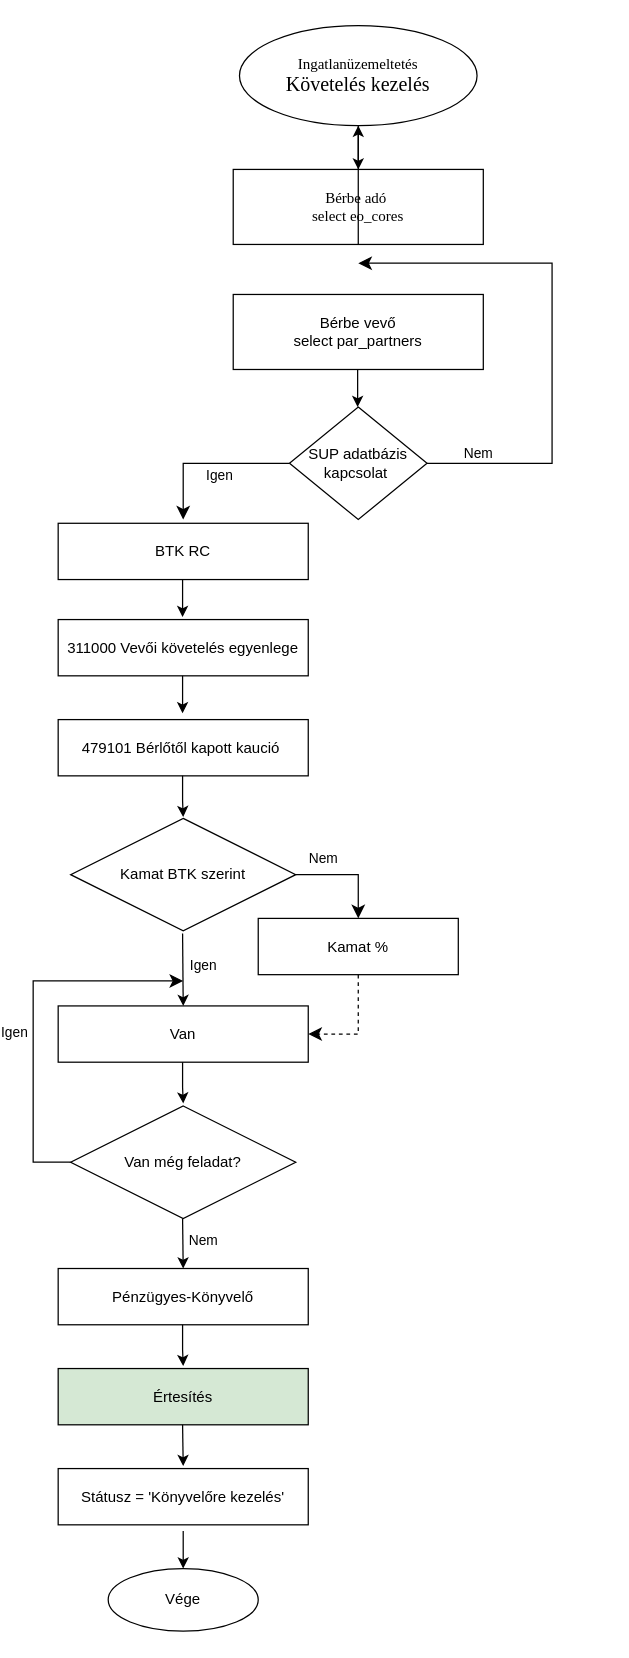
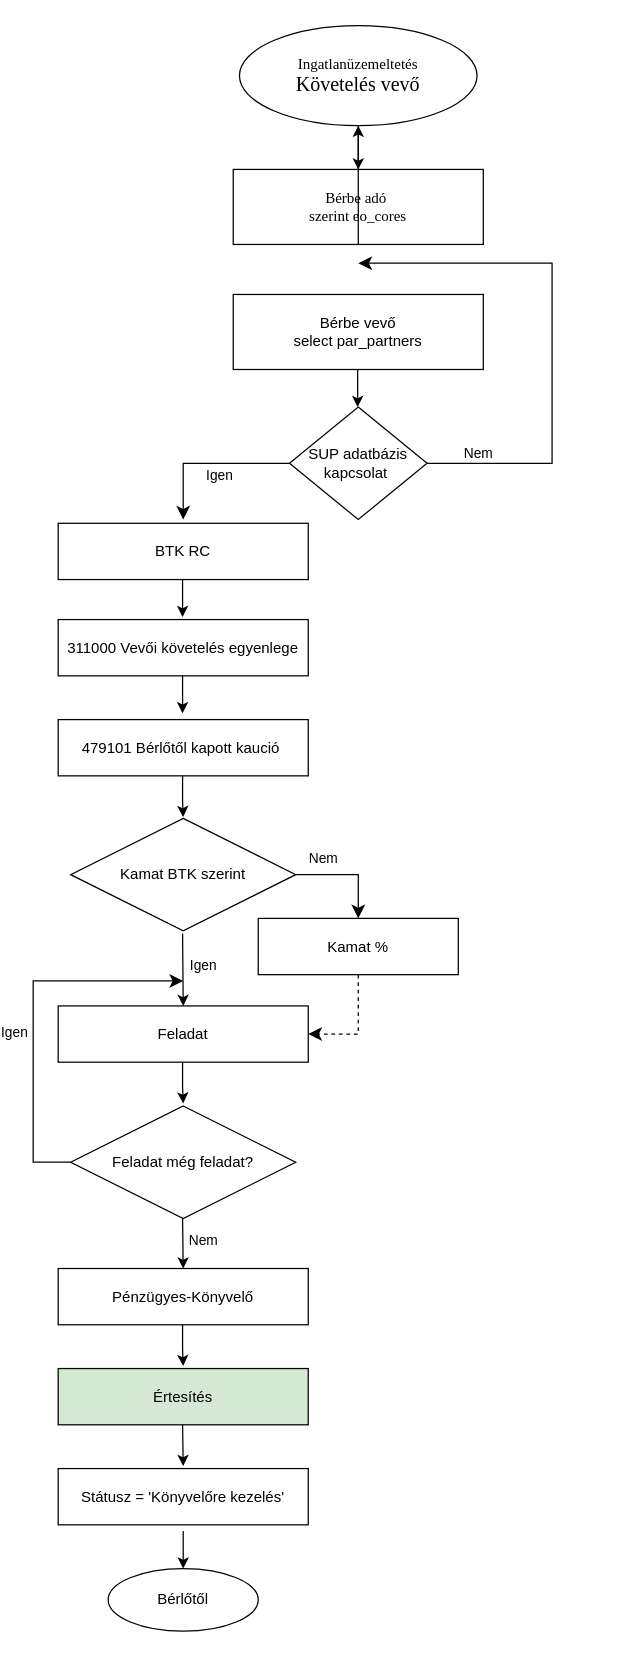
  <mxCell id="0" />
  <mxCell id="1" parent="0" />
  <mxCell id="2" value="" style="endArrow=classic;html=1;rounded=0;exitX=0.5;exitY=1;exitDx=0;exitDy=0;labelBackgroundColor=none;fontColor=default;" parent="1" edge="1"><mxGeometry width="50" height="50" relative="1" as="geometry"><mxPoint x="280" y="95" as="sourcePoint" /><mxPoint x="280" y="135" as="targetPoint" /></mxGeometry></mxCell>
- <mxCell id="3" value="&lt;font face=&quot;Tahoma&quot;&gt;Bérbe adó&amp;nbsp;&lt;/font&gt;&lt;div&gt;&lt;font face=&quot;Tahoma&quot;&gt;select eo_cores&lt;/font&gt;&lt;/div&gt;" style="rounded=0;whiteSpace=wrap;html=1;labelBackgroundColor=none;" parent="1" vertex="1"><mxGeometry x="180" y="135" width="200" height="60" as="geometry" /></mxCell>
+ <mxCell id="3" value="&lt;font face=&quot;Tahoma&quot;&gt;Bérbe adó&amp;nbsp;&lt;/font&gt;&lt;div&gt;&lt;font face=&quot;Tahoma&quot;&gt;szerint eo_cores&lt;/font&gt;&lt;/div&gt;" style="rounded=0;whiteSpace=wrap;html=1;labelBackgroundColor=none;" parent="1" vertex="1"><mxGeometry x="180" y="135" width="200" height="60" as="geometry" /></mxCell>
  <mxCell id="4" value="Bérbe vevő&lt;div&gt;select par_partners&lt;/div&gt;" style="rounded=0;whiteSpace=wrap;html=1;labelBackgroundColor=none;" parent="1" vertex="1"><mxGeometry x="180" y="235" width="200" height="60" as="geometry" /></mxCell>
  <mxCell id="5" value="" style="endArrow=classic;html=1;rounded=0;exitX=0.5;exitY=1;exitDx=0;exitDy=0;labelBackgroundColor=none;fontColor=default;" parent="1" source="3" target="39" edge="1"><mxGeometry width="50" height="50" relative="1" as="geometry"><mxPoint x="290" y="345" as="sourcePoint" /><mxPoint x="340" y="295" as="targetPoint" /></mxGeometry></mxCell>
  <mxCell id="6" value="" style="endArrow=classic;html=1;rounded=0;exitX=0.5;exitY=1;exitDx=0;exitDy=0;entryX=0.5;entryY=0;entryDx=0;entryDy=0;labelBackgroundColor=none;fontColor=default;" parent="1" edge="1"><mxGeometry width="50" height="50" relative="1" as="geometry"><mxPoint x="279.5" y="295" as="sourcePoint" /><mxPoint x="279.5" y="325" as="targetPoint" /><Array as="points"><mxPoint x="279.5" y="315" /></Array></mxGeometry></mxCell>
  <mxCell id="7" value="SUP adatbázis&lt;div&gt;kapcsolat&amp;nbsp;&lt;/div&gt;" style="rhombus;whiteSpace=wrap;html=1;rounded=0;labelBackgroundColor=none;" parent="1" vertex="1"><mxGeometry x="225" y="325" width="110" height="90" as="geometry" /></mxCell>
  <mxCell id="8" value="" style="edgeStyle=elbowEdgeStyle;elbow=horizontal;endArrow=classic;html=1;curved=0;rounded=0;endSize=8;startSize=8;labelBackgroundColor=none;fontColor=default;exitX=1;exitY=0.5;exitDx=0;exitDy=0;" parent="1" source="7" edge="1"><mxGeometry width="50" height="50" relative="1" as="geometry"><mxPoint x="340" y="370" as="sourcePoint" /><mxPoint x="280" y="210" as="targetPoint" /><Array as="points"><mxPoint x="435" y="230" /><mxPoint x="475" y="410" /></Array></mxGeometry></mxCell>
  <mxCell id="9" value="Nem" style="edgeLabel;html=1;align=center;verticalAlign=middle;resizable=0;points=[];labelBackgroundColor=none;" parent="8" vertex="1" connectable="0"><mxGeometry x="-0.5" y="1" relative="1" as="geometry"><mxPoint x="-59" y="-5" as="offset" /></mxGeometry></mxCell>
  <mxCell id="10" value="" style="edgeStyle=segmentEdgeStyle;endArrow=classic;html=1;curved=0;rounded=0;endSize=8;startSize=8;exitX=0;exitY=0.5;exitDx=0;exitDy=0;labelBackgroundColor=none;fontColor=default;" parent="1" source="7" edge="1"><mxGeometry width="50" height="50" relative="1" as="geometry"><mxPoint x="230" y="455" as="sourcePoint" /><mxPoint x="140" y="415" as="targetPoint" /><Array as="points"><mxPoint x="140" y="370" /></Array></mxGeometry></mxCell>
  <mxCell id="11" value="Igen" style="edgeLabel;html=1;align=center;verticalAlign=middle;resizable=0;points=[];labelBackgroundColor=none;" parent="10" vertex="1" connectable="0"><mxGeometry x="-0.12" relative="1" as="geometry"><mxPoint y="9" as="offset" /></mxGeometry></mxCell>
  <mxCell id="12" value="BTK RC" style="rounded=0;whiteSpace=wrap;html=1;labelBackgroundColor=none;" parent="1" vertex="1"><mxGeometry x="40" y="418" width="200" height="45" as="geometry" /></mxCell>
  <mxCell id="13" value="" style="endArrow=classic;html=1;rounded=0;exitX=0.5;exitY=1;exitDx=0;exitDy=0;entryX=0.5;entryY=0;entryDx=0;entryDy=0;labelBackgroundColor=none;fontColor=default;" parent="1" edge="1"><mxGeometry width="50" height="50" relative="1" as="geometry"><mxPoint x="139.5" y="463" as="sourcePoint" /><mxPoint x="139.5" y="493" as="targetPoint" /><Array as="points"><mxPoint x="139.5" y="483" /></Array></mxGeometry></mxCell>
  <mxCell id="14" value="311000 Vevői követelés egyenlege" style="rounded=0;whiteSpace=wrap;html=1;labelBackgroundColor=none;" parent="1" vertex="1"><mxGeometry x="40" y="495" width="200" height="45" as="geometry" /></mxCell>
  <mxCell id="15" value="479101 Bérlőtől kapott kaució&amp;nbsp;" style="rounded=0;whiteSpace=wrap;html=1;labelBackgroundColor=none;" parent="1" vertex="1"><mxGeometry x="40" y="575" width="200" height="45" as="geometry" /></mxCell>
  <mxCell id="16" value="" style="endArrow=classic;html=1;rounded=0;exitX=0.5;exitY=1;exitDx=0;exitDy=0;entryX=0.5;entryY=0;entryDx=0;entryDy=0;labelBackgroundColor=none;fontColor=default;" parent="1" edge="1"><mxGeometry width="50" height="50" relative="1" as="geometry"><mxPoint x="139.5" y="540" as="sourcePoint" /><mxPoint x="139.5" y="570" as="targetPoint" /><Array as="points"><mxPoint x="139.5" y="560" /></Array></mxGeometry></mxCell>
  <mxCell id="17" value="" style="endArrow=classic;html=1;rounded=0;exitX=0.5;exitY=1;exitDx=0;exitDy=0;entryX=0.5;entryY=0;entryDx=0;entryDy=0;labelBackgroundColor=none;fontColor=default;" parent="1" edge="1"><mxGeometry width="50" height="50" relative="1" as="geometry"><mxPoint x="139.5" y="620" as="sourcePoint" /><mxPoint x="140" y="653" as="targetPoint" /><Array as="points"><mxPoint x="139.5" y="640" /></Array></mxGeometry></mxCell>
  <mxCell id="18" value="Kamat BTK szerint" style="rhombus;whiteSpace=wrap;html=1;rounded=0;labelBackgroundColor=none;" parent="1" vertex="1"><mxGeometry x="50" y="654" width="180" height="90" as="geometry" /></mxCell>
  <mxCell id="19" value="" style="edgeStyle=elbowEdgeStyle;elbow=horizontal;endArrow=classic;html=1;curved=0;rounded=0;endSize=8;startSize=8;exitX=1;exitY=0.5;exitDx=0;exitDy=0;labelBackgroundColor=none;fontColor=default;" parent="1" source="18" edge="1"><mxGeometry width="50" height="50" relative="1" as="geometry"><mxPoint x="195" y="699" as="sourcePoint" /><mxPoint x="280" y="734" as="targetPoint" /><Array as="points"><mxPoint x="280" y="744" /></Array></mxGeometry></mxCell>
  <mxCell id="20" value="Nem" style="edgeLabel;html=1;align=center;verticalAlign=middle;resizable=0;points=[];labelBackgroundColor=none;" parent="19" vertex="1" connectable="0"><mxGeometry x="-0.5" y="1" relative="1" as="geometry"><mxPoint y="-13" as="offset" /></mxGeometry></mxCell>
  <mxCell id="21" value="Kamat %" style="rounded=0;whiteSpace=wrap;html=1;labelBackgroundColor=none;" parent="1" vertex="1"><mxGeometry x="200" y="734" width="160" height="45" as="geometry" /></mxCell>
- <mxCell id="22" value="Van" style="rounded=0;whiteSpace=wrap;html=1;labelBackgroundColor=none;" parent="1" vertex="1"><mxGeometry x="40" y="804" width="200" height="45" as="geometry" /></mxCell>
+ <mxCell id="22" value="Feladat" style="rounded=0;whiteSpace=wrap;html=1;labelBackgroundColor=none;" parent="1" vertex="1"><mxGeometry x="40" y="804" width="200" height="45" as="geometry" /></mxCell>
  <mxCell id="23" value="" style="edgeStyle=elbowEdgeStyle;elbow=horizontal;endArrow=classic;html=1;curved=0;rounded=0;endSize=8;startSize=8;exitX=0.5;exitY=1;exitDx=0;exitDy=0;entryX=1;entryY=0.5;entryDx=0;entryDy=0;labelBackgroundColor=none;fontColor=default;dashed=1;" parent="1" source="21" target="22" edge="1"><mxGeometry width="50" height="50" relative="1" as="geometry"><mxPoint x="185" y="794" as="sourcePoint" /><mxPoint x="207" y="828" as="targetPoint" /><Array as="points"><mxPoint x="280" y="814" /><mxPoint x="270" y="839" /></Array></mxGeometry></mxCell>
  <mxCell id="24" value="" style="endArrow=classic;html=1;rounded=0;exitX=0.5;exitY=1;exitDx=0;exitDy=0;entryX=0.5;entryY=0;entryDx=0;entryDy=0;labelBackgroundColor=none;fontColor=default;" parent="1" target="22" edge="1"><mxGeometry width="50" height="50" relative="1" as="geometry"><mxPoint x="139.5" y="746" as="sourcePoint" /><mxPoint x="140" y="779" as="targetPoint" /><Array as="points" /></mxGeometry></mxCell>
  <mxCell id="25" value="Igen" style="edgeLabel;html=1;align=center;verticalAlign=middle;resizable=0;points=[];labelBackgroundColor=none;" parent="24" vertex="1" connectable="0"><mxGeometry x="-0.103" relative="1" as="geometry"><mxPoint x="16" as="offset" /></mxGeometry></mxCell>
- <mxCell id="26" value="Van még feladat?" style="rhombus;whiteSpace=wrap;html=1;rounded=0;labelBackgroundColor=none;" parent="1" vertex="1"><mxGeometry x="50" y="884" width="180" height="90" as="geometry" /></mxCell>
+ <mxCell id="26" value="Feladat még feladat?" style="rhombus;whiteSpace=wrap;html=1;rounded=0;labelBackgroundColor=none;" parent="1" vertex="1"><mxGeometry x="50" y="884" width="180" height="90" as="geometry" /></mxCell>
  <mxCell id="27" value="" style="edgeStyle=elbowEdgeStyle;elbow=horizontal;endArrow=classic;html=1;curved=0;rounded=0;endSize=8;startSize=8;exitX=0;exitY=0.5;exitDx=0;exitDy=0;labelBackgroundColor=none;fontColor=default;" parent="1" source="26" edge="1"><mxGeometry width="50" height="50" relative="1" as="geometry"><mxPoint x="-20" y="829" as="sourcePoint" /><mxPoint x="140" y="784" as="targetPoint" /><Array as="points"><mxPoint x="20" y="814" /></Array></mxGeometry></mxCell>
  <mxCell id="28" value="Igen" style="edgeLabel;html=1;align=center;verticalAlign=middle;resizable=0;points=[];labelBackgroundColor=none;" parent="27" vertex="1" connectable="0"><mxGeometry x="-0.085" y="-3" relative="1" as="geometry"><mxPoint x="-19" as="offset" /></mxGeometry></mxCell>
  <mxCell id="29" value="" style="endArrow=classic;html=1;rounded=0;exitX=0.5;exitY=1;exitDx=0;exitDy=0;entryX=0.5;entryY=0;entryDx=0;entryDy=0;labelBackgroundColor=none;fontColor=default;" parent="1" edge="1"><mxGeometry width="50" height="50" relative="1" as="geometry"><mxPoint x="139.5" y="849" as="sourcePoint" /><mxPoint x="140" y="882" as="targetPoint" /><Array as="points"><mxPoint x="139.5" y="869" /></Array></mxGeometry></mxCell>
  <mxCell id="30" value="" style="endArrow=classic;html=1;rounded=0;exitX=0.5;exitY=1;exitDx=0;exitDy=0;labelBackgroundColor=none;fontColor=default;" parent="1" edge="1"><mxGeometry width="50" height="50" relative="1" as="geometry"><mxPoint x="139.5" y="974" as="sourcePoint" /><mxPoint x="140" y="1014" as="targetPoint" /><Array as="points" /></mxGeometry></mxCell>
  <mxCell id="31" value="Nem" style="edgeLabel;html=1;align=center;verticalAlign=middle;resizable=0;points=[];labelBackgroundColor=none;" parent="30" vertex="1" connectable="0"><mxGeometry x="-0.103" relative="1" as="geometry"><mxPoint x="16" as="offset" /></mxGeometry></mxCell>
- <mxCell id="32" value="Vége" style="ellipse;whiteSpace=wrap;html=1;labelBackgroundColor=none;" parent="1" vertex="1"><mxGeometry x="80" y="1254" width="120" height="50" as="geometry" /></mxCell>
+ <mxCell id="32" value="Bérlőtől" style="ellipse;whiteSpace=wrap;html=1;labelBackgroundColor=none;" parent="1" vertex="1"><mxGeometry x="80" y="1254" width="120" height="50" as="geometry" /></mxCell>
  <mxCell id="33" value="Pénzügyes-Könyvelő" style="rounded=0;whiteSpace=wrap;html=1;labelBackgroundColor=none;" parent="1" vertex="1"><mxGeometry x="40" y="1014" width="200" height="45" as="geometry" /></mxCell>
  <mxCell id="34" value="" style="endArrow=classic;html=1;rounded=0;exitX=0.5;exitY=1;exitDx=0;exitDy=0;entryX=0.5;entryY=0;entryDx=0;entryDy=0;labelBackgroundColor=none;fontColor=default;" parent="1" edge="1"><mxGeometry width="50" height="50" relative="1" as="geometry"><mxPoint x="139.5" y="1059" as="sourcePoint" /><mxPoint x="140" y="1092" as="targetPoint" /><Array as="points"><mxPoint x="139.5" y="1079" /></Array></mxGeometry></mxCell>
  <mxCell id="35" value="Értesítés" style="rounded=0;whiteSpace=wrap;html=1;labelBackgroundColor=none;fillColor=#d5e8d4;" parent="1" vertex="1"><mxGeometry x="40" y="1094" width="200" height="45" as="geometry" /></mxCell>
  <mxCell id="36" value="Státusz = 'Könyvelőre kezelés'" style="rounded=0;whiteSpace=wrap;html=1;labelBackgroundColor=none;" parent="1" vertex="1"><mxGeometry x="40" y="1174" width="200" height="45" as="geometry" /></mxCell>
  <mxCell id="37" value="" style="endArrow=classic;html=1;rounded=0;exitX=0.5;exitY=1;exitDx=0;exitDy=0;entryX=0.5;entryY=0;entryDx=0;entryDy=0;labelBackgroundColor=none;fontColor=default;" parent="1" edge="1"><mxGeometry width="50" height="50" relative="1" as="geometry"><mxPoint x="139.5" y="1139" as="sourcePoint" /><mxPoint x="140" y="1172" as="targetPoint" /><Array as="points" /></mxGeometry></mxCell>
  <mxCell id="38" value="" style="edgeStyle=none;orthogonalLoop=1;jettySize=auto;html=1;rounded=0;labelBackgroundColor=none;fontColor=default;" parent="1" edge="1"><mxGeometry width="100" relative="1" as="geometry"><mxPoint x="140" y="1224" as="sourcePoint" /><mxPoint x="140" y="1254" as="targetPoint" /><Array as="points" /></mxGeometry></mxCell>
- <mxCell id="39" value="&lt;font face=&quot;Tahoma&quot;&gt;Ingatlanüzemeltetés&lt;/font&gt;&lt;div style=&quot;font-family: Verdana; font-size: 8px;&quot;&gt;&lt;font face=&quot;BtbKhpzwE4qU60kqDjoo&quot; size=&quot;3&quot;&gt;Követelés kezelés&lt;/font&gt;&lt;/div&gt;" style="ellipse;whiteSpace=wrap;html=1;" vertex="1" parent="1"><mxGeometry x="185" y="20" width="190" height="80" as="geometry" /></mxCell>
+ <mxCell id="39" value="&lt;font face=&quot;Tahoma&quot;&gt;Ingatlanüzemeltetés&lt;/font&gt;&lt;div style=&quot;font-family: Verdana; font-size: 8px;&quot;&gt;&lt;font face=&quot;BtbKhpzwE4qU60kqDjoo&quot; size=&quot;3&quot;&gt;Követelés vevő&lt;/font&gt;&lt;/div&gt;" style="ellipse;whiteSpace=wrap;html=1;" vertex="1" parent="1"><mxGeometry x="185" y="20" width="190" height="80" as="geometry" /></mxCell>
